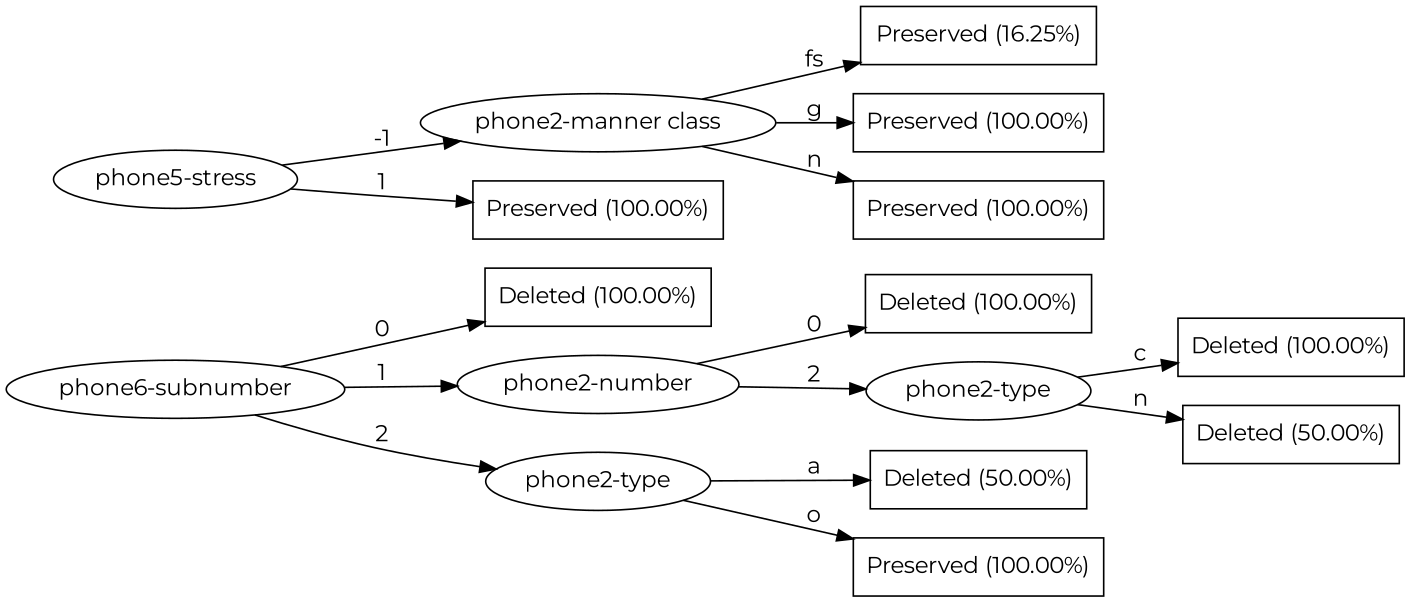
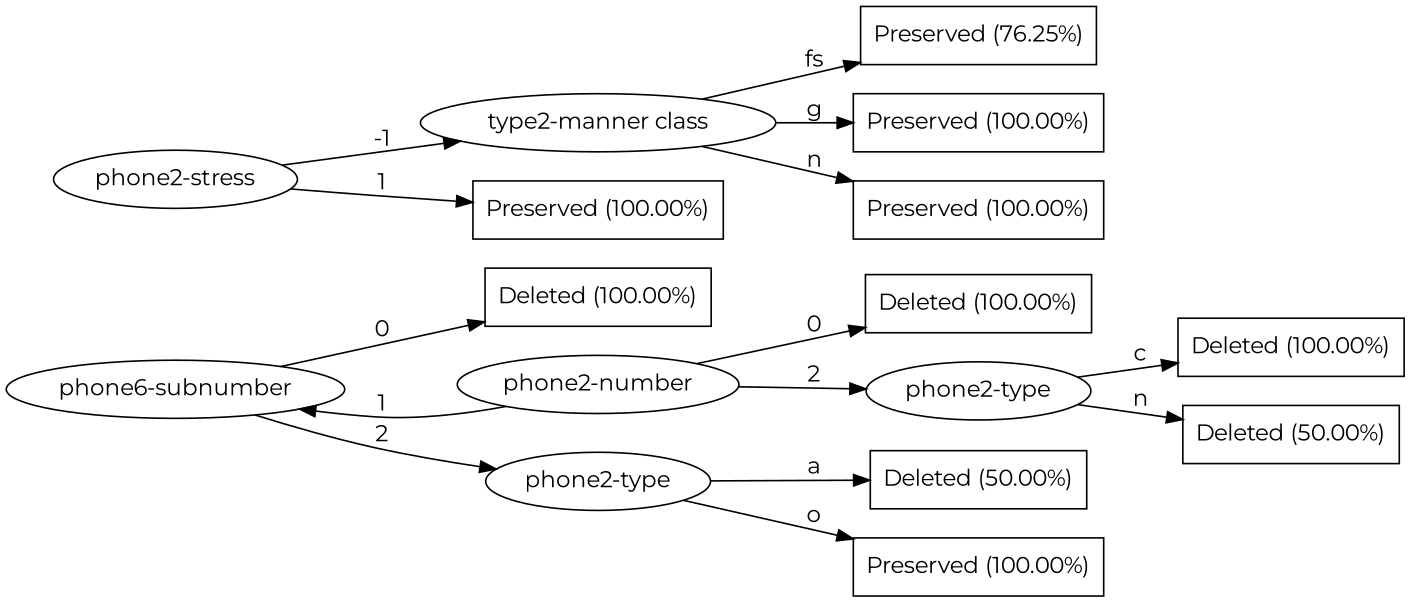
  digraph {
    fontname=Montserrat
    rankdir=LR
    node [fontname=Montserrat shape=box]
    edge [fontname=Montserrat]
    n1 [label="phone6-subnumber" shape=ellipse]
    n2 [label="Deleted (100.00%)"]
    n3 [label="phone2-number" shape=ellipse]
    n4 [label="phone2-type" shape=ellipse]
    n5 [label="Deleted (100.00%)"]
    n6 [label="phone2-type" shape=ellipse]
    n7 [label="Deleted (50.00%)"]
    n8 [label="Preserved (100.00%)"]
-   n9 [label="phone5-stress" shape=ellipse]
-   n10 [label="phone2-manner class" shape=ellipse]
+   n9 [label="phone2-stress" shape=ellipse]
+   n10 [label="type2-manner class" shape=ellipse]
    n11 [label="Preserved (100.00%)"]
    n12 [label="Deleted (100.00%)"]
    n13 [label="Deleted (50.00%)"]
-   n14 [label="Preserved (16.25%)"]
+   n14 [label="Preserved (76.25%)"]
    n15 [label="Preserved (100.00%)"]
    n16 [label="Preserved (100.00%)"]
    n1 -> n2 [label=0]
-   n1 -> n3 [label=1]
+   n3 -> n1 [label=1]
    n1 -> n4 [label=2]
    n3 -> n5 [label=0]
    n3 -> n6 [label=2]
    n4 -> n7 [label=a]
    n4 -> n8 [label=o]
    n6 -> n12 [label=c]
    n6 -> n13 [label=n]
    n9 -> n10 [label=-1]
    n9 -> n11 [label=1]
    n10 -> n14 [label=fs]
    n10 -> n15 [label=g]
    n10 -> n16 [label=n]
  }
